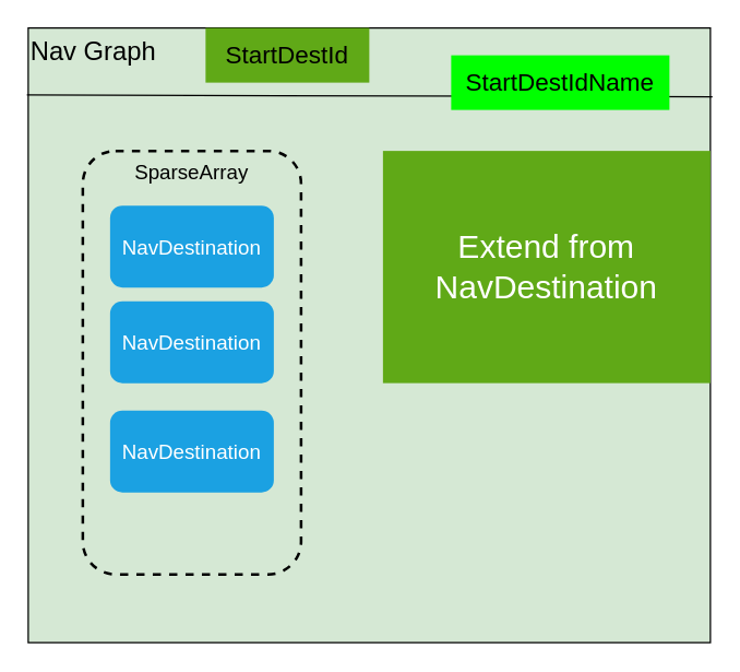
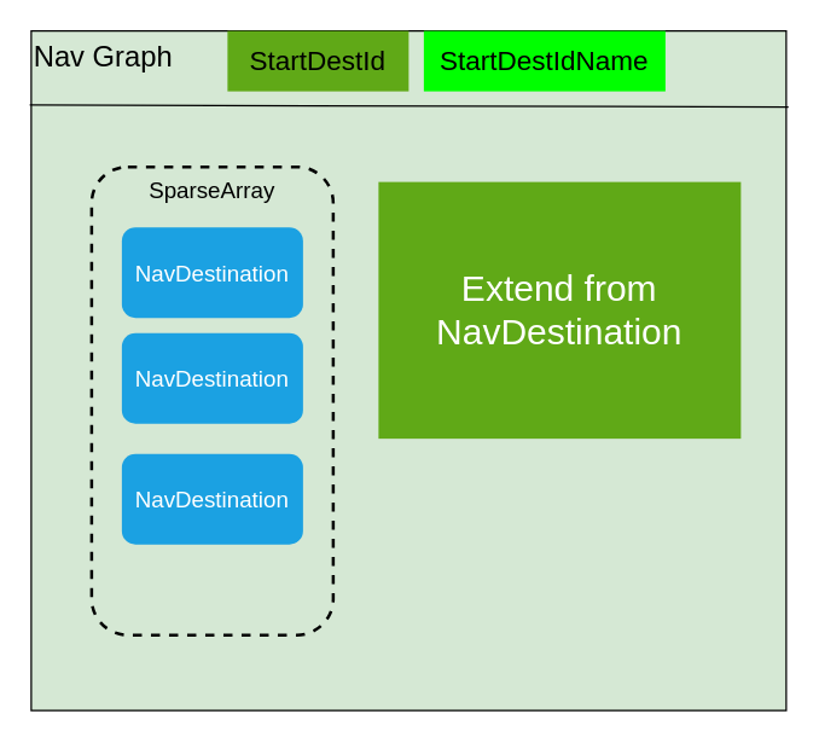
  <mxCell id="0" />
  <mxCell id="1" parent="0" />
  <mxCell id="2" value="&lt;font style=&quot;font-size: 19px&quot;&gt;Nav Graph&lt;/font&gt;" style="rounded=0;whiteSpace=wrap;html=1;fillColor=#d5e8d4;align=left;fontColor=#000000;verticalAlign=top;" vertex="1" parent="1"><mxGeometry x="20" y="20" width="500" height="450" as="geometry" /></mxCell>
  <mxCell id="3" value="" style="endArrow=none;html=1;fontColor=#000000;exitX=-0.002;exitY=0.109;exitDx=0;exitDy=0;exitPerimeter=0;entryX=1.003;entryY=0.112;entryDx=0;entryDy=0;entryPerimeter=0;" edge="1" parent="1" source="2" target="2"><mxGeometry width="50" height="50" relative="1" as="geometry"><mxPoint x="90" y="170" as="sourcePoint" /><mxPoint x="140" y="120" as="targetPoint" /></mxGeometry></mxCell>
  <mxCell id="4" value="SparseArray" style="rounded=1;whiteSpace=wrap;html=1;fontSize=15;fillColor=none;strokeColor=#000000;dashed=1;strokeWidth=2;verticalAlign=top;fontColor=#000000;" vertex="1" parent="1"><mxGeometry x="60" y="110" width="160" height="310" as="geometry" /></mxCell>
  <mxCell id="5" value="&lt;font style=&quot;font-size: 15px&quot;&gt;NavDestination&lt;/font&gt;" style="rounded=1;whiteSpace=wrap;html=1;fillColor=#1ba1e2;fontColor=#ffffff;strokeColor=none;" vertex="1" parent="1"><mxGeometry x="80" y="150" width="120" height="60" as="geometry" /></mxCell>
  <mxCell id="6" value="&lt;font style=&quot;font-size: 15px&quot;&gt;NavDestination&lt;/font&gt;" style="rounded=1;whiteSpace=wrap;html=1;fillColor=#1ba1e2;fontColor=#ffffff;strokeColor=none;" vertex="1" parent="1"><mxGeometry x="80" y="220" width="120" height="60" as="geometry" /></mxCell>
  <mxCell id="7" value="&lt;font style=&quot;font-size: 15px&quot;&gt;NavDestination&lt;/font&gt;" style="rounded=1;whiteSpace=wrap;html=1;fillColor=#1ba1e2;fontColor=#ffffff;strokeColor=none;" vertex="1" parent="1"><mxGeometry x="80" y="300" width="120" height="60" as="geometry" /></mxCell>
- <mxCell id="8" value="&lt;font style=&quot;font-size: 24px&quot;&gt;Extend from NavDestination&lt;/font&gt;" style="rounded=0;whiteSpace=wrap;html=1;fillColor=#60a917;fontColor=#ffffff;strokeColor=none;" vertex="1" parent="1"><mxGeometry x="280" y="110" width="240" height="170" as="geometry" /></mxCell>
+ <mxCell id="8" value="&lt;font style=&quot;font-size: 24px&quot;&gt;Extend from NavDestination&lt;/font&gt;" style="rounded=0;whiteSpace=wrap;html=1;fillColor=#60a917;fontColor=#ffffff;strokeColor=none;" vertex="1" parent="1"><mxGeometry x="250" y="120" width="240" height="170" as="geometry" /></mxCell>
  <mxCell id="9" value="StartDestId" style="rounded=0;whiteSpace=wrap;html=1;fontFamily=Helvetica;fontSize=18;align=center;fillColor=#60a917;strokeColor=none;fontColor=#000000;" vertex="1" parent="1"><mxGeometry x="150" y="20" width="120" height="40" as="geometry" /></mxCell>
- <mxCell id="10" value="StartDestIdName" style="rounded=0;whiteSpace=wrap;html=1;fontFamily=Helvetica;fontSize=18;align=center;fillColor=#00FF00;strokeColor=none;fontColor=#000000;" vertex="1" parent="1"><mxGeometry x="330" y="40" width="160" height="40" as="geometry" /></mxCell>
+ <mxCell id="10" value="StartDestIdName" style="rounded=0;whiteSpace=wrap;html=1;fontFamily=Helvetica;fontSize=18;align=center;fillColor=#00FF00;strokeColor=none;fontColor=#000000;" vertex="1" parent="1"><mxGeometry x="280" y="20" width="160" height="40" as="geometry" /></mxCell>
